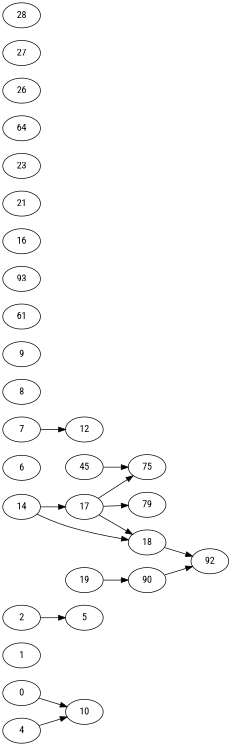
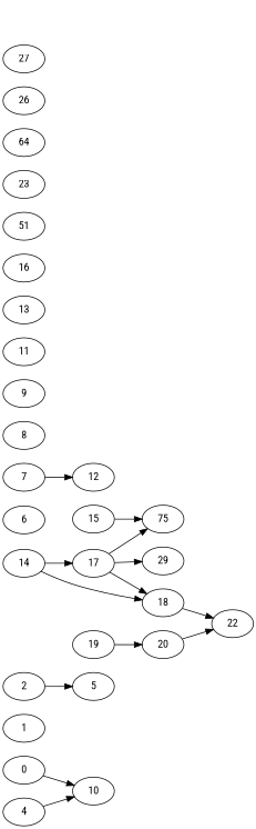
  digraph {
    fontname="Roboto Condensed"
    rankdir=LR
    node [Weight=6 fontname="Roboto Condensed"]
    edge [Weight=8 fontname="Roboto Condensed"]
    0 [Weight=3]
    10
    1 [Weight=8]
    2 [Weight=7]
    5
-   20 [Weight=5 label=90]
+   20 [Weight=5]
    19
    4 [Weight=2]
    17 [Weight=4]
    18 [Weight=4]
    n11 [Weight=9 label=75]
-   29 [Weight=7 label=79]
-   22 [Weight=9 label=92]
+   29 [Weight=7]
+   22 [Weight=9]
    6 [Weight=10]
    7 [Weight=2]
    12 [Weight=10]
    8 [Weight=3]
    9 [Weight=7]
-   11 [Weight=9 label=61]
-   13 [Weight=7 label=93]
+   11 [Weight=9]
+   13 [Weight=7]
    14
-   15 [Weight=4 label=45]
+   15 [Weight=4]
    16 [Weight=8]
-   21 [Weight=8]
+   21 [Weight=8 label=51]
    23 [Weight=9]
    n26 [Weight=8 label=64]
    26
    27 [Weight=5]
-   28
    0 -> 10 [Weight=21]
    2 -> 5 [Weight=13]
    20 -> 22 [Weight=5]
    19 -> 20 [Weight=21]
    4 -> 10
    17 -> 18
    17 -> n11
    17 -> 29 [Weight=24]
    18 -> 22 [Weight=21]
    7 -> 12 [Weight=16]
    14 -> 17
    14 -> 18 [Weight=5]
    15 -> n11 [Weight=19]
  }
